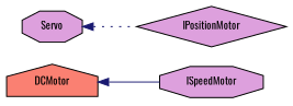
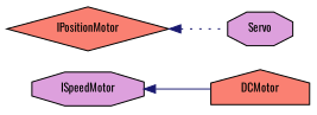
  digraph {
    fontname=Oswald
    rankdir=LR
    node [color=black fillcolor=salmon fontname=Oswald fontsize=10 shape=octagon style=filled]
    edge [color=midnightblue dir=back fontname=Oswald fontsize=10 labelfontname=Helvetica labelfontsize=10]
    n1 [height=0.2 label=DCMotor shape=house width=0.4]
    n2 [fillcolor=plum height=0.2 label=Servo width=0.4]
-   n3 [fillcolor=plum height=0.2 label=IPositionMotor shape=diamond width=0.4]
+   n3 [height=0.2 label=IPositionMotor shape=diamond width=0.4]
    n4 [fillcolor=plum height=0.2 label=ISpeedMotor width=0.4]
-   n2 -> n3 [style=dotted]
-   n1 -> n4 [style=solid]
+   n3 -> n2 [style=dotted]
+   n4 -> n1 [style=solid]
  }
